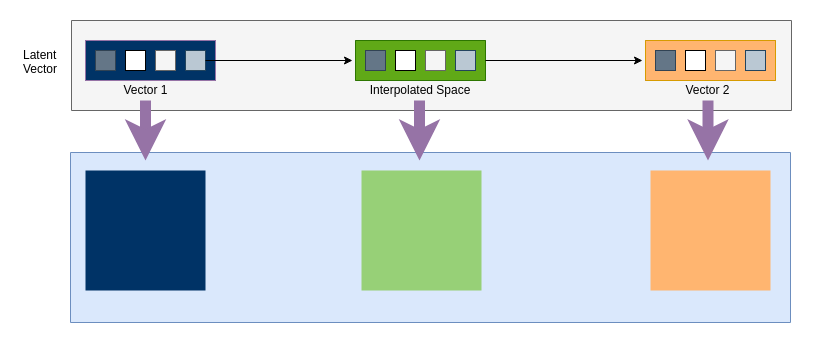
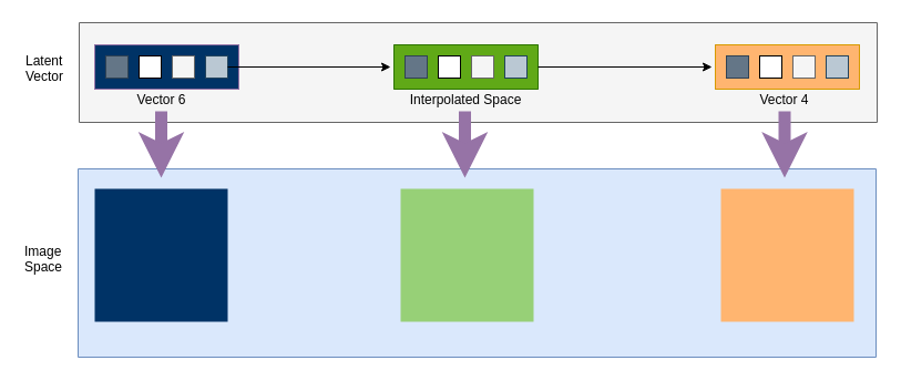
  <mxCell id="0" />
  <mxCell id="1" parent="0" />
  <mxCell id="2" value="" style="verticalLabelPosition=bottom;verticalAlign=top;html=1;shape=mxgraph.basic.rect;fillColor=#f5f5f5;fillColor2=none;strokeColor=#666666;strokeWidth=1;size=20;indent=5;fontColor=#333333;" vertex="1" parent="1"><mxGeometry x="71" y="20" width="720" height="90" as="geometry" /></mxCell>
  <mxCell id="3" value="Latent&lt;br&gt;Vector&lt;br&gt;&lt;br&gt;" style="text;html=1;resizable=0;points=[];autosize=1;align=left;verticalAlign=top;spacingTop=-4;" vertex="1" parent="1"><mxGeometry x="21" y="45" width="50" height="40" as="geometry" /></mxCell>
  <mxCell id="4" value="" style="group" vertex="1" connectable="0" parent="1"><mxGeometry x="85" y="40" width="130" height="40" as="geometry" /></mxCell>
  <mxCell id="5" value="" style="group" vertex="1" connectable="0" parent="4"><mxGeometry width="130" height="40" as="geometry" /></mxCell>
  <mxCell id="6" value="" style="group;fillColor=none;strokeColor=#9673a6;" vertex="1" connectable="0" parent="5"><mxGeometry width="130" height="40" as="geometry" /></mxCell>
  <mxCell id="7" value="" style="verticalLabelPosition=bottom;verticalAlign=top;html=1;shape=mxgraph.basic.rect;fillColor=#003366;fillColor2=none;strokeColor=#9673a6;strokeWidth=1;size=20;indent=5;" vertex="1" parent="5"><mxGeometry width="130" height="40" as="geometry" /></mxCell>
  <mxCell id="8" value="" style="rounded=0;whiteSpace=wrap;html=1;fillColor=#647687;strokeColor=#314354;fontColor=#ffffff;" vertex="1" parent="5"><mxGeometry x="10" y="10" width="20" height="20" as="geometry" /></mxCell>
  <mxCell id="9" value="" style="rounded=0;whiteSpace=wrap;html=1;" vertex="1" parent="5"><mxGeometry x="40" y="10" width="20" height="20" as="geometry" /></mxCell>
  <mxCell id="10" value="" style="rounded=0;whiteSpace=wrap;html=1;fillColor=#f5f5f5;strokeColor=#666666;fontColor=#333333;" vertex="1" parent="5"><mxGeometry x="70" y="10" width="20" height="20" as="geometry" /></mxCell>
  <mxCell id="11" value="" style="rounded=0;whiteSpace=wrap;html=1;fillColor=#bac8d3;strokeColor=#23445d;" vertex="1" parent="5"><mxGeometry x="100" y="10" width="20" height="20" as="geometry" /></mxCell>
  <mxCell id="12" value="" style="group" vertex="1" connectable="0" parent="1"><mxGeometry x="355" y="40" width="430" height="60" as="geometry" /></mxCell>
  <mxCell id="13" value="" style="group" vertex="1" connectable="0" parent="12"><mxGeometry width="430" height="60" as="geometry" /></mxCell>
  <mxCell id="14" value="" style="group;fillColor=#d5e8d4;strokeColor=#82b366;" vertex="1" connectable="0" parent="13"><mxGeometry width="130" height="40" as="geometry" /></mxCell>
  <mxCell id="15" value="" style="group;fillColor=none;strokeColor=#9673a6;" vertex="1" connectable="0" parent="13"><mxGeometry width="130" height="40" as="geometry" /></mxCell>
  <mxCell id="16" value="" style="verticalLabelPosition=bottom;verticalAlign=top;html=1;shape=mxgraph.basic.rect;fillColor=#60a917;fillColor2=none;strokeColor=#2D7600;strokeWidth=1;size=20;indent=5;fontColor=#ffffff;" vertex="1" parent="13"><mxGeometry width="130" height="40" as="geometry" /></mxCell>
  <mxCell id="17" value="" style="rounded=0;whiteSpace=wrap;html=1;fillColor=#647687;strokeColor=#314354;fontColor=#ffffff;" vertex="1" parent="13"><mxGeometry x="10" y="10" width="20" height="20" as="geometry" /></mxCell>
  <mxCell id="18" value="" style="rounded=0;whiteSpace=wrap;html=1;" vertex="1" parent="13"><mxGeometry x="40" y="10" width="20" height="20" as="geometry" /></mxCell>
  <mxCell id="19" value="" style="rounded=0;whiteSpace=wrap;html=1;fillColor=#f5f5f5;strokeColor=#666666;fontColor=#333333;" vertex="1" parent="13"><mxGeometry x="70" y="10" width="20" height="20" as="geometry" /></mxCell>
  <mxCell id="20" value="" style="rounded=0;whiteSpace=wrap;html=1;fillColor=#bac8d3;strokeColor=#23445d;" vertex="1" parent="13"><mxGeometry x="100" y="10" width="20" height="20" as="geometry" /></mxCell>
  <mxCell id="21" style="edgeStyle=orthogonalEdgeStyle;rounded=0;orthogonalLoop=1;jettySize=auto;html=1;entryX=-0.023;entryY=0.5;entryDx=0;entryDy=0;entryPerimeter=0;" edge="1" parent="1" source="11" target="16"><mxGeometry relative="1" as="geometry" /></mxCell>
  <mxCell id="22" style="edgeStyle=orthogonalEdgeStyle;rounded=0;orthogonalLoop=1;jettySize=auto;html=1;entryX=-0.023;entryY=0.5;entryDx=0;entryDy=0;entryPerimeter=0;" edge="1" parent="1" source="16" target="36"><mxGeometry relative="1" as="geometry" /></mxCell>
- <mxCell id="23" value="Vector 1" style="text;html=1;strokeColor=none;fillColor=none;align=center;verticalAlign=middle;whiteSpace=wrap;rounded=0;" vertex="1" parent="1"><mxGeometry x="112.5" y="80" width="65" height="20" as="geometry" /></mxCell>
- <mxCell id="24" value="Vector 2" style="text;html=1;strokeColor=none;fillColor=none;align=center;verticalAlign=middle;whiteSpace=wrap;rounded=0;" vertex="1" parent="1"><mxGeometry x="675" y="80" width="65" height="20" as="geometry" /></mxCell>
+ <mxCell id="23" value="Vector 6" style="text;html=1;strokeColor=none;fillColor=none;align=center;verticalAlign=middle;whiteSpace=wrap;rounded=0;" vertex="1" parent="1"><mxGeometry x="112.5" y="80" width="65" height="20" as="geometry" /></mxCell>
+ <mxCell id="24" value="Vector 4" style="text;html=1;strokeColor=none;fillColor=none;align=center;verticalAlign=middle;whiteSpace=wrap;rounded=0;" vertex="1" parent="1"><mxGeometry x="675" y="80" width="65" height="20" as="geometry" /></mxCell>
  <mxCell id="25" value="Interpolated Space" style="text;html=1;strokeColor=none;fillColor=none;align=center;verticalAlign=middle;whiteSpace=wrap;rounded=0;" vertex="1" parent="1"><mxGeometry x="361" y="80" width="118" height="20" as="geometry" /></mxCell>
  <mxCell id="26" value="" style="verticalLabelPosition=bottom;verticalAlign=top;html=1;shape=mxgraph.basic.rect;fillColor=#dae8fc;fillColor2=none;strokeColor=#6c8ebf;strokeWidth=1;size=20;indent=5;" vertex="1" parent="1"><mxGeometry x="70" y="152" width="720" height="170" as="geometry" /></mxCell>
  <mxCell id="27" value="" style="endArrow=classic;html=1;strokeWidth=11;strokeColor=#9673a6;fillColor=#e1d5e7;" edge="1" parent="1"><mxGeometry width="50" height="50" relative="1" as="geometry"><mxPoint x="145" y="100" as="sourcePoint" /><mxPoint x="145" y="160" as="targetPoint" /></mxGeometry></mxCell>
+ <mxCell id="28" value="Image&lt;br&gt;Space&lt;br&gt;&lt;br&gt;" style="text;html=1;resizable=0;points=[];autosize=1;align=left;verticalAlign=top;spacingTop=-4;" vertex="1" parent="1"><mxGeometry x="20" y="217" width="50" height="40" as="geometry" /></mxCell>
  <mxCell id="29" value="" style="rounded=0;whiteSpace=wrap;html=1;fillColor=#003366;align=center;strokeColor=none;" vertex="1" parent="1"><mxGeometry x="85" y="170" width="120" height="120" as="geometry" /></mxCell>
  <mxCell id="30" value="" style="endArrow=classic;html=1;strokeWidth=11;strokeColor=#9673a6;fillColor=#e1d5e7;" edge="1" parent="1"><mxGeometry width="50" height="50" relative="1" as="geometry"><mxPoint x="419" y="100" as="sourcePoint" /><mxPoint x="419" y="160" as="targetPoint" /></mxGeometry></mxCell>
  <mxCell id="31" value="" style="rounded=0;whiteSpace=wrap;html=1;fillColor=#97D077;align=center;strokeColor=none;" vertex="1" parent="1"><mxGeometry x="361" y="170" width="120" height="120" as="geometry" /></mxCell>
  <mxCell id="32" value="" style="rounded=0;whiteSpace=wrap;html=1;fillColor=#FFB570;align=center;strokeColor=none;" vertex="1" parent="1"><mxGeometry x="650" y="170" width="120" height="120" as="geometry" /></mxCell>
  <mxCell id="33" value="" style="endArrow=classic;html=1;strokeWidth=11;strokeColor=#9673a6;fillColor=#e1d5e7;" edge="1" parent="1"><mxGeometry width="50" height="50" relative="1" as="geometry"><mxPoint x="707.5" y="100" as="sourcePoint" /><mxPoint x="707.5" y="160" as="targetPoint" /></mxGeometry></mxCell>
  <mxCell id="34" value="" style="group;fillColor=none;strokeColor=#9673a6;" vertex="1" connectable="0" parent="1"><mxGeometry x="645" y="40" width="130" height="40" as="geometry" /></mxCell>
  <mxCell id="35" value="" style="group" vertex="1" connectable="0" parent="1"><mxGeometry x="645" y="40" width="130" height="40" as="geometry" /></mxCell>
  <mxCell id="36" value="" style="verticalLabelPosition=bottom;verticalAlign=top;html=1;shape=mxgraph.basic.rect;fillColor=#FFB570;fillColor2=none;strokeColor=#d79b00;strokeWidth=1;size=20;indent=5;" vertex="1" parent="35"><mxGeometry width="130" height="40" as="geometry" /></mxCell>
  <mxCell id="37" value="" style="rounded=0;whiteSpace=wrap;html=1;fillColor=#647687;strokeColor=#314354;fontColor=#ffffff;" vertex="1" parent="35"><mxGeometry x="10" y="10" width="20" height="20" as="geometry" /></mxCell>
  <mxCell id="38" value="" style="rounded=0;whiteSpace=wrap;html=1;" vertex="1" parent="35"><mxGeometry x="40" y="10" width="20" height="20" as="geometry" /></mxCell>
  <mxCell id="39" value="" style="rounded=0;whiteSpace=wrap;html=1;fillColor=#f5f5f5;strokeColor=#666666;fontColor=#333333;" vertex="1" parent="35"><mxGeometry x="70" y="10" width="20" height="20" as="geometry" /></mxCell>
  <mxCell id="40" value="" style="rounded=0;whiteSpace=wrap;html=1;fillColor=#bac8d3;strokeColor=#23445d;" vertex="1" parent="35"><mxGeometry x="100" y="10" width="20" height="20" as="geometry" /></mxCell>
